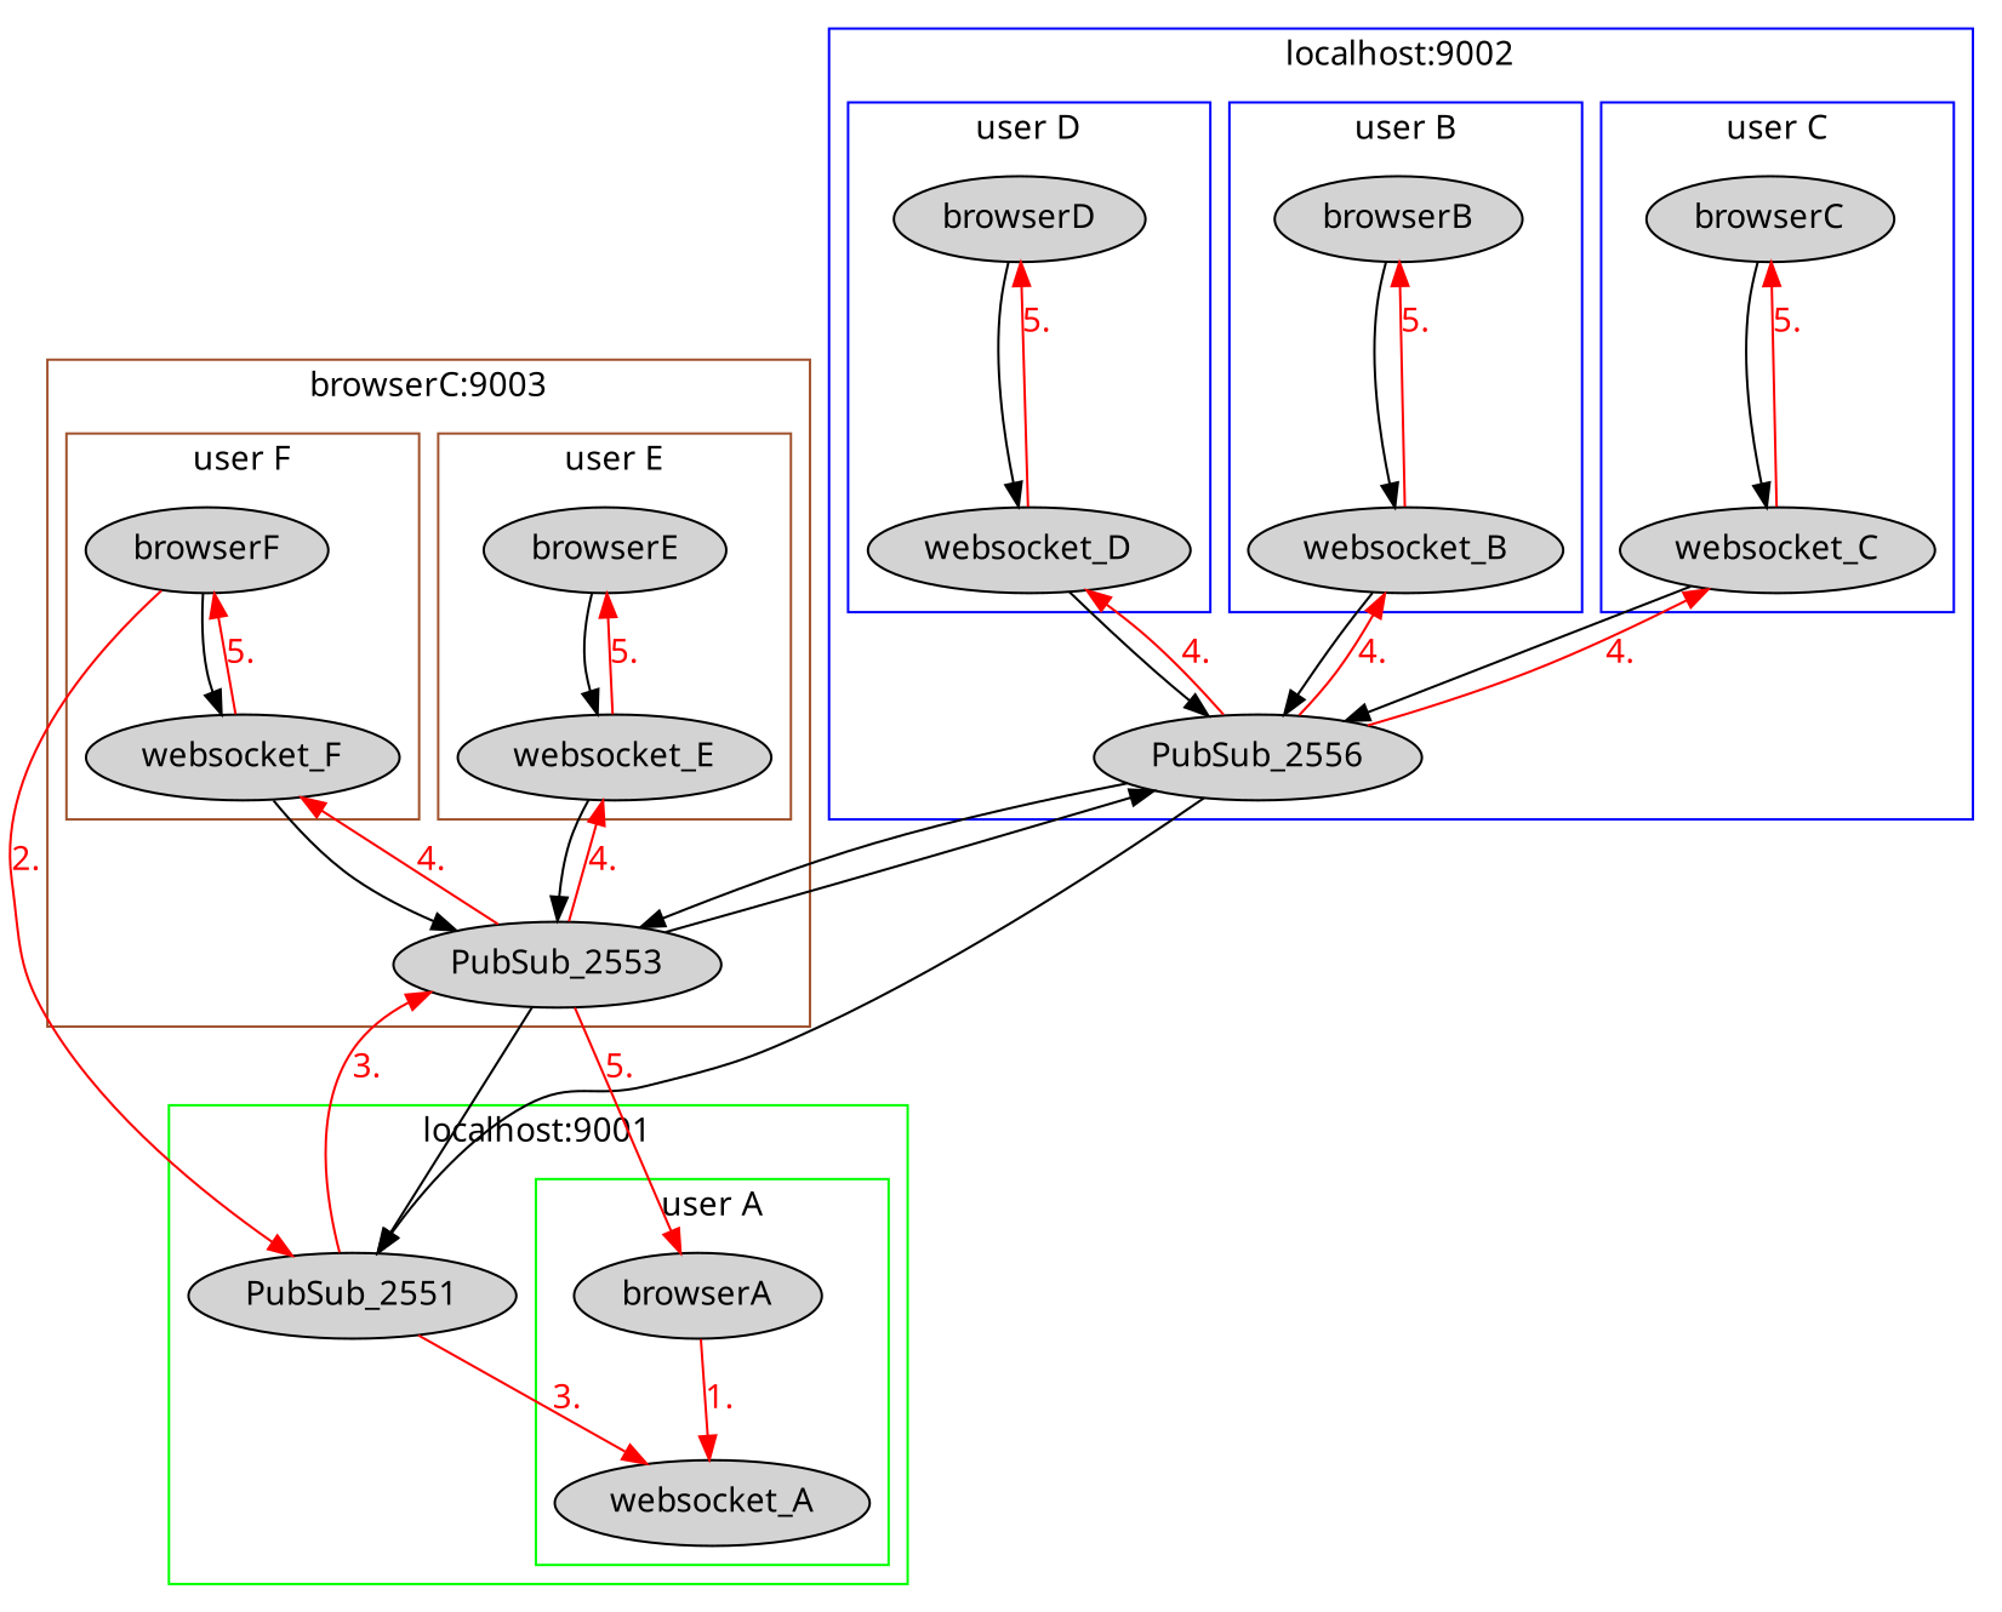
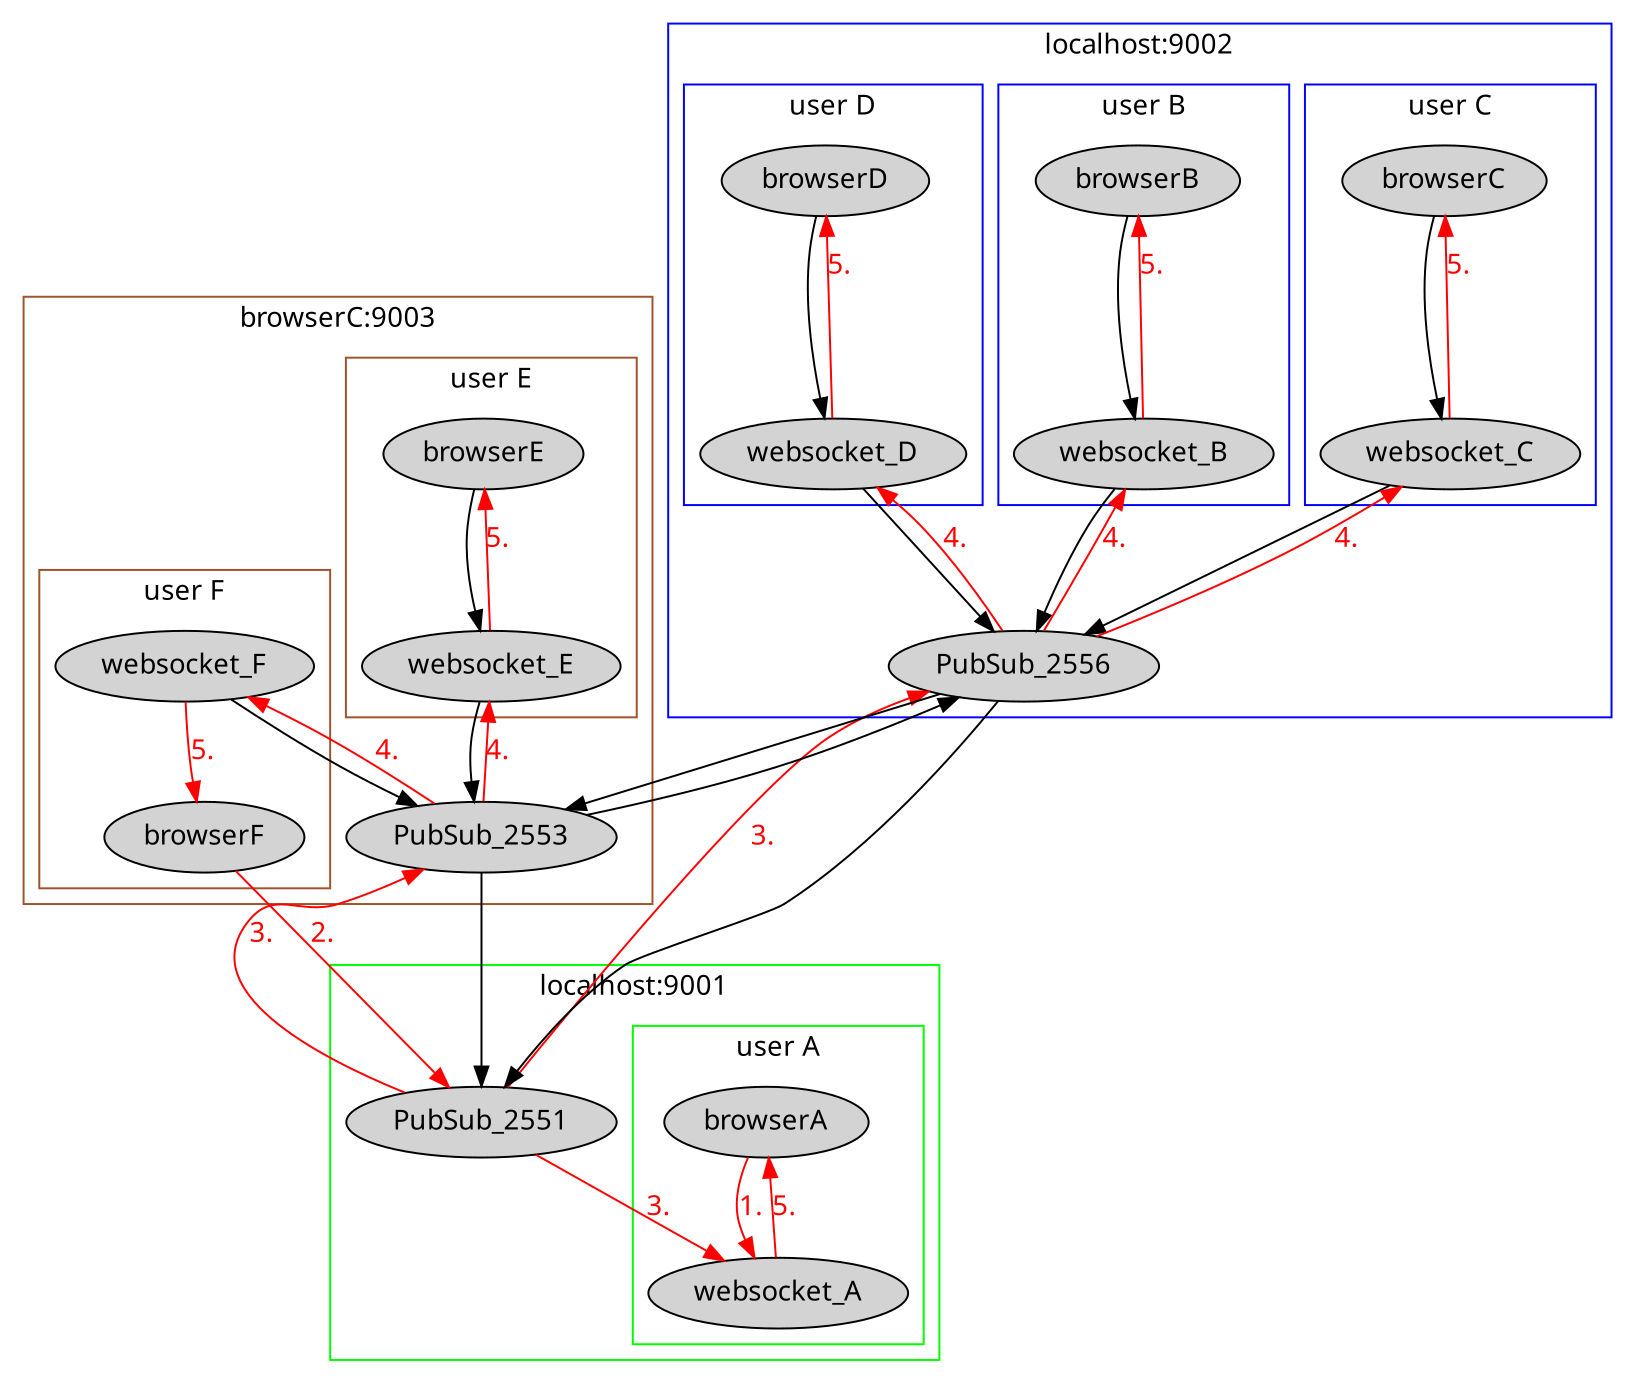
  digraph {
    fontname="Noto Sans"
    node [fontname="Noto Sans" style=filled]
    edge [color=red fontcolor=red fontname="Noto Sans"]
    browserA
    websocket_A
    PubSub_2551
    browserC
    websocket_C
    browserB
    websocket_B
    browserD
    websocket_D
    n10 [label=PubSub_2556]
    browserE
    websocket_E
    browserF
    websocket_F
    PubSub_2553
    subgraph cluster_1 {
      color=green
      label="localhost:9001"
      PubSub_2551
      subgraph cluster_2 {
        color=green
        label="user A"
        browserA
        websocket_A
      }
    }
    subgraph cluster_3 {
      color=blue
      label="localhost:9002"
      n10
      subgraph cluster_4 {
        color=blue
        label="user C"
        browserC
        websocket_C
      }
      subgraph cluster_5 {
        color=blue
        label="user B"
        browserB
        websocket_B
      }
      subgraph cluster_6 {
        color=blue
        label="user D"
        browserD
        websocket_D
      }
    }
    subgraph cluster_7 {
      color=sienna
      label="browserC:9003"
      PubSub_2553
      subgraph cluster_8 {
        color=sienna
        label="user E"
        browserE
        websocket_E
      }
      subgraph cluster_9 {
        color=sienna
        label="user F"
        browserF
        websocket_F
      }
    }
    browserA -> websocket_A [label=1.]
-   PubSub_2553 -> browserA [label=5.]
+   websocket_A -> browserA [label=5.]
    PubSub_2551 -> websocket_A [label=3.]
+   PubSub_2551 -> n10 [constraint=false label=3.]
    PubSub_2551 -> PubSub_2553 [constraint=false label=3.]
    browserC -> websocket_C [color="" fontcolor=""]
    websocket_C -> browserC [label=5.]
    websocket_C -> n10 [color="" fontcolor=""]
    browserB -> websocket_B [color="" fontcolor=""]
    websocket_B -> browserB [label=5.]
    websocket_B -> n10 [color="" fontcolor=""]
    browserD -> websocket_D [color="" fontcolor=""]
    websocket_D -> browserD [label=5.]
    websocket_D -> n10 [color="" fontcolor=""]
    n10 -> PubSub_2551 [color="" fontcolor=""]
    n10 -> websocket_C [label=4.]
    n10 -> websocket_B [label=4.]
    n10 -> websocket_D [label=4.]
    n10 -> PubSub_2553 [color="" fontcolor=""]
    browserE -> websocket_E [color="" fontcolor=""]
    websocket_E -> browserE [label=5.]
    websocket_E -> PubSub_2553 [color="" fontcolor=""]
    browserF -> PubSub_2551 [label=2.]
-   browserF -> websocket_F [color="" fontcolor=""]
    websocket_F -> browserF [label=5.]
    websocket_F -> PubSub_2553 [color="" fontcolor=""]
    PubSub_2553 -> PubSub_2551 [color="" fontcolor=""]
    PubSub_2553 -> n10 [constraint=false color="" fontcolor=""]
    PubSub_2553 -> websocket_E [label=4.]
    PubSub_2553 -> websocket_F [label=4.]
  }
